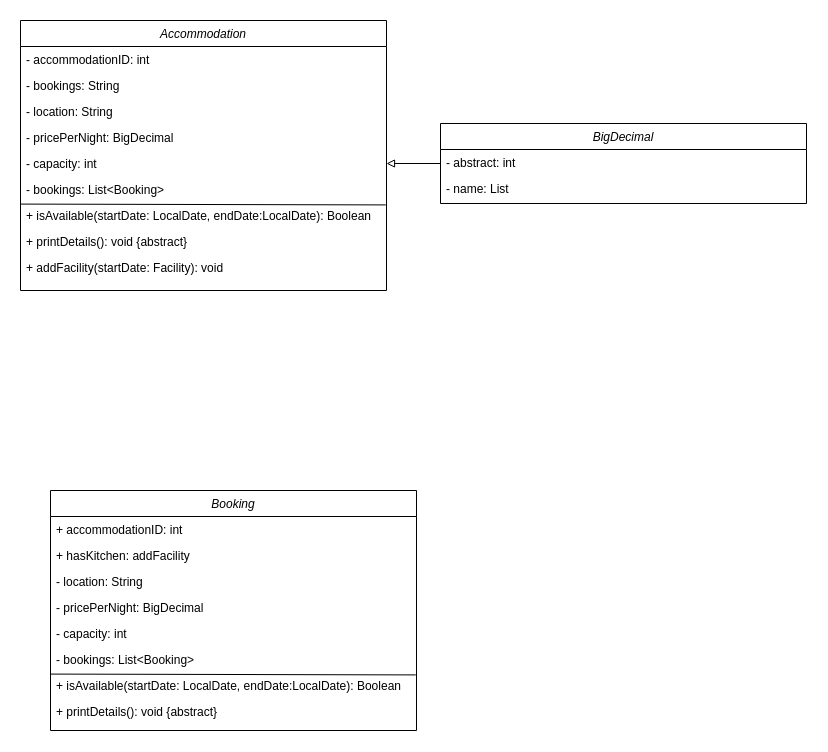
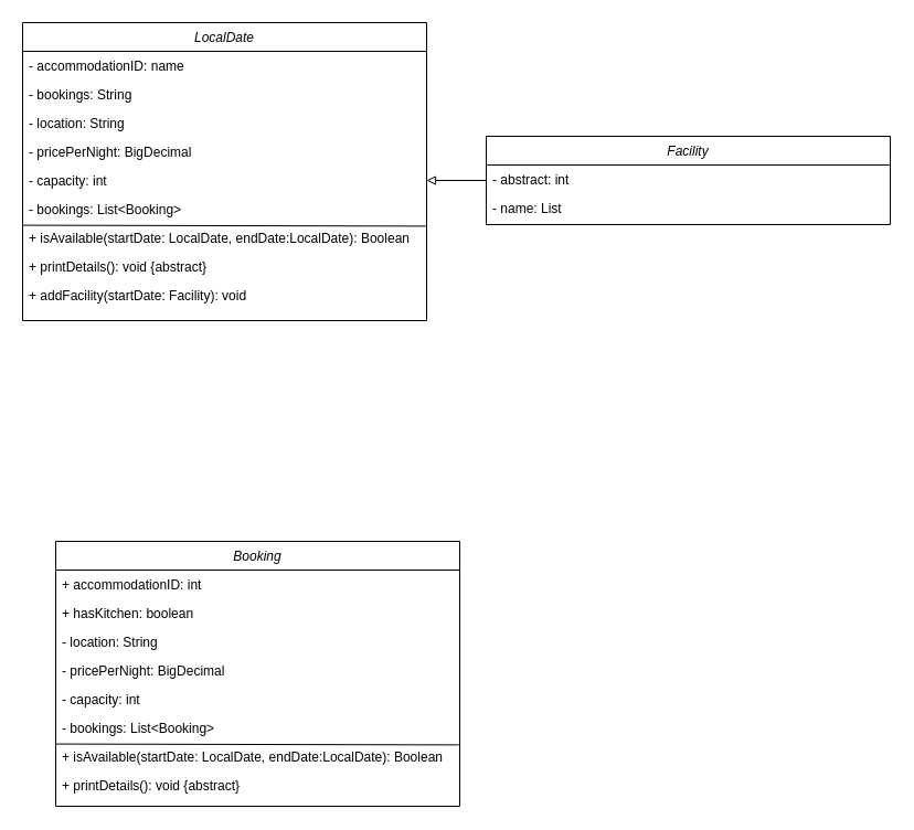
  <mxCell id="0" />
  <mxCell id="1" parent="0" />
- <mxCell id="2" value="Accommodation" style="swimlane;fontStyle=2;align=center;verticalAlign=top;childLayout=stackLayout;horizontal=1;startSize=26;horizontalStack=0;resizeParent=1;resizeLast=0;collapsible=1;marginBottom=0;rounded=0;shadow=0;strokeWidth=1;" parent="1" vertex="1"><mxGeometry x="20" y="20" width="366" height="270" as="geometry"><mxRectangle x="230" y="140" width="160" height="26" as="alternateBounds" /></mxGeometry></mxCell>
- <mxCell id="3" value="- accommodationID: int" style="text;align=left;verticalAlign=top;spacingLeft=4;spacingRight=4;overflow=hidden;rotatable=0;points=[[0,0.5],[1,0.5]];portConstraint=eastwest;" parent="2" vertex="1"><mxGeometry y="26" width="366" height="26" as="geometry" /></mxCell>
+ <mxCell id="2" value="LocalDate" style="swimlane;fontStyle=2;align=center;verticalAlign=top;childLayout=stackLayout;horizontal=1;startSize=26;horizontalStack=0;resizeParent=1;resizeLast=0;collapsible=1;marginBottom=0;rounded=0;shadow=0;strokeWidth=1;" parent="1" vertex="1"><mxGeometry x="20" y="20" width="366" height="270" as="geometry"><mxRectangle x="230" y="140" width="160" height="26" as="alternateBounds" /></mxGeometry></mxCell>
+ <mxCell id="3" value="- accommodationID: name" style="text;align=left;verticalAlign=top;spacingLeft=4;spacingRight=4;overflow=hidden;rotatable=0;points=[[0,0.5],[1,0.5]];portConstraint=eastwest;" parent="2" vertex="1"><mxGeometry y="26" width="366" height="26" as="geometry" /></mxCell>
  <mxCell id="4" value="- bookings: String" style="text;align=left;verticalAlign=top;spacingLeft=4;spacingRight=4;overflow=hidden;rotatable=0;points=[[0,0.5],[1,0.5]];portConstraint=eastwest;rounded=0;shadow=0;html=0;" parent="2" vertex="1"><mxGeometry y="52" width="366" height="26" as="geometry" /></mxCell>
  <mxCell id="5" value="- location: String&#10;" style="text;align=left;verticalAlign=top;spacingLeft=4;spacingRight=4;overflow=hidden;rotatable=0;points=[[0,0.5],[1,0.5]];portConstraint=eastwest;rounded=0;shadow=0;html=0;" parent="2" vertex="1"><mxGeometry y="78" width="366" height="26" as="geometry" /></mxCell>
  <mxCell id="6" value="- pricePerNight: BigDecimal&#10;" style="text;align=left;verticalAlign=top;spacingLeft=4;spacingRight=4;overflow=hidden;rotatable=0;points=[[0,0.5],[1,0.5]];portConstraint=eastwest;rounded=0;shadow=0;html=0;" vertex="1" parent="2"><mxGeometry y="104" width="366" height="26" as="geometry" /></mxCell>
  <mxCell id="7" value="- capacity: int&#10;" style="text;align=left;verticalAlign=top;spacingLeft=4;spacingRight=4;overflow=hidden;rotatable=0;points=[[0,0.5],[1,0.5]];portConstraint=eastwest;rounded=0;shadow=0;html=0;" vertex="1" parent="2"><mxGeometry y="130" width="366" height="26" as="geometry" /></mxCell>
  <mxCell id="8" value="- bookings: List&lt;Booking&gt;&#10;" style="text;align=left;verticalAlign=top;spacingLeft=4;spacingRight=4;overflow=hidden;rotatable=0;points=[[0,0.5],[1,0.5]];portConstraint=eastwest;rounded=0;shadow=0;html=0;" vertex="1" parent="2"><mxGeometry y="156" width="366" height="26" as="geometry" /></mxCell>
  <mxCell id="9" value="" style="endArrow=none;html=1;rounded=0;exitX=0;exitY=0.061;exitDx=0;exitDy=0;exitPerimeter=0;entryX=0.998;entryY=1.093;entryDx=0;entryDy=0;entryPerimeter=0;" edge="1" parent="2" source="10" target="8"><mxGeometry width="50" height="50" relative="1" as="geometry"><mxPoint x="290" y="130" as="sourcePoint" /><mxPoint x="340" y="80" as="targetPoint" /></mxGeometry></mxCell>
  <mxCell id="10" value="+ isAvailable(startDate: LocalDate, endDate:LocalDate): Boolean" style="text;align=left;verticalAlign=top;spacingLeft=4;spacingRight=4;overflow=hidden;rotatable=0;points=[[0,0.5],[1,0.5]];portConstraint=eastwest;rounded=0;shadow=0;html=0;" vertex="1" parent="2"><mxGeometry y="182" width="366" height="26" as="geometry" /></mxCell>
  <mxCell id="11" value="+ printDetails(): void {abstract}" style="text;align=left;verticalAlign=top;spacingLeft=4;spacingRight=4;overflow=hidden;rotatable=0;points=[[0,0.5],[1,0.5]];portConstraint=eastwest;rounded=0;shadow=0;html=0;" vertex="1" parent="2"><mxGeometry y="208" width="366" height="26" as="geometry" /></mxCell>
  <mxCell id="12" value="+ addFacility(startDate: Facility): void " style="text;align=left;verticalAlign=top;spacingLeft=4;spacingRight=4;overflow=hidden;rotatable=0;points=[[0,0.5],[1,0.5]];portConstraint=eastwest;rounded=0;shadow=0;html=0;" vertex="1" parent="2"><mxGeometry y="234" width="366" height="26" as="geometry" /></mxCell>
  <mxCell id="13" value="Booking" style="swimlane;fontStyle=2;align=center;verticalAlign=top;childLayout=stackLayout;horizontal=1;startSize=26;horizontalStack=0;resizeParent=1;resizeLast=0;collapsible=1;marginBottom=0;rounded=0;shadow=0;strokeWidth=1;" vertex="1" parent="1"><mxGeometry x="50" y="490" width="366" height="240" as="geometry"><mxRectangle x="230" y="140" width="160" height="26" as="alternateBounds" /></mxGeometry></mxCell>
  <mxCell id="14" value="+ accommodationID: int" style="text;align=left;verticalAlign=top;spacingLeft=4;spacingRight=4;overflow=hidden;rotatable=0;points=[[0,0.5],[1,0.5]];portConstraint=eastwest;" vertex="1" parent="13"><mxGeometry y="26" width="366" height="26" as="geometry" /></mxCell>
- <mxCell id="15" value="+ hasKitchen: addFacility" style="text;align=left;verticalAlign=top;spacingLeft=4;spacingRight=4;overflow=hidden;rotatable=0;points=[[0,0.5],[1,0.5]];portConstraint=eastwest;rounded=0;shadow=0;html=0;" vertex="1" parent="13"><mxGeometry y="52" width="366" height="26" as="geometry" /></mxCell>
+ <mxCell id="15" value="+ hasKitchen: boolean" style="text;align=left;verticalAlign=top;spacingLeft=4;spacingRight=4;overflow=hidden;rotatable=0;points=[[0,0.5],[1,0.5]];portConstraint=eastwest;rounded=0;shadow=0;html=0;" vertex="1" parent="13"><mxGeometry y="52" width="366" height="26" as="geometry" /></mxCell>
  <mxCell id="16" value="- location: String&#10;" style="text;align=left;verticalAlign=top;spacingLeft=4;spacingRight=4;overflow=hidden;rotatable=0;points=[[0,0.5],[1,0.5]];portConstraint=eastwest;rounded=0;shadow=0;html=0;" vertex="1" parent="13"><mxGeometry y="78" width="366" height="26" as="geometry" /></mxCell>
  <mxCell id="17" value="- pricePerNight: BigDecimal&#10;" style="text;align=left;verticalAlign=top;spacingLeft=4;spacingRight=4;overflow=hidden;rotatable=0;points=[[0,0.5],[1,0.5]];portConstraint=eastwest;rounded=0;shadow=0;html=0;" vertex="1" parent="13"><mxGeometry y="104" width="366" height="26" as="geometry" /></mxCell>
  <mxCell id="18" value="- capacity: int&#10;" style="text;align=left;verticalAlign=top;spacingLeft=4;spacingRight=4;overflow=hidden;rotatable=0;points=[[0,0.5],[1,0.5]];portConstraint=eastwest;rounded=0;shadow=0;html=0;" vertex="1" parent="13"><mxGeometry y="130" width="366" height="26" as="geometry" /></mxCell>
  <mxCell id="19" value="- bookings: List&lt;Booking&gt;&#10;" style="text;align=left;verticalAlign=top;spacingLeft=4;spacingRight=4;overflow=hidden;rotatable=0;points=[[0,0.5],[1,0.5]];portConstraint=eastwest;rounded=0;shadow=0;html=0;" vertex="1" parent="13"><mxGeometry y="156" width="366" height="26" as="geometry" /></mxCell>
  <mxCell id="20" value="" style="endArrow=none;html=1;rounded=0;exitX=0;exitY=0.061;exitDx=0;exitDy=0;exitPerimeter=0;entryX=0.998;entryY=1.093;entryDx=0;entryDy=0;entryPerimeter=0;" edge="1" parent="13" source="21" target="19"><mxGeometry width="50" height="50" relative="1" as="geometry"><mxPoint x="290" y="130" as="sourcePoint" /><mxPoint x="340" y="80" as="targetPoint" /></mxGeometry></mxCell>
  <mxCell id="21" value="+ isAvailable(startDate: LocalDate, endDate:LocalDate): Boolean" style="text;align=left;verticalAlign=top;spacingLeft=4;spacingRight=4;overflow=hidden;rotatable=0;points=[[0,0.5],[1,0.5]];portConstraint=eastwest;rounded=0;shadow=0;html=0;" vertex="1" parent="13"><mxGeometry y="182" width="366" height="26" as="geometry" /></mxCell>
  <mxCell id="22" value="+ printDetails(): void {abstract}" style="text;align=left;verticalAlign=top;spacingLeft=4;spacingRight=4;overflow=hidden;rotatable=0;points=[[0,0.5],[1,0.5]];portConstraint=eastwest;rounded=0;shadow=0;html=0;" vertex="1" parent="13"><mxGeometry y="208" width="366" height="26" as="geometry" /></mxCell>
  <mxCell id="23" style="edgeStyle=orthogonalEdgeStyle;rounded=0;orthogonalLoop=1;jettySize=auto;html=1;entryX=1;entryY=0.5;entryDx=0;entryDy=0;endArrow=block;endFill=0;" edge="1" parent="1" source="24" target="7"><mxGeometry relative="1" as="geometry" /></mxCell>
- <mxCell id="24" value="BigDecimal" style="swimlane;fontStyle=2;align=center;verticalAlign=top;childLayout=stackLayout;horizontal=1;startSize=26;horizontalStack=0;resizeParent=1;resizeLast=0;collapsible=1;marginBottom=0;rounded=0;shadow=0;strokeWidth=1;" vertex="1" parent="1"><mxGeometry x="440" y="123" width="366" height="80" as="geometry"><mxRectangle x="230" y="140" width="160" height="26" as="alternateBounds" /></mxGeometry></mxCell>
+ <mxCell id="24" value="Facility" style="swimlane;fontStyle=2;align=center;verticalAlign=top;childLayout=stackLayout;horizontal=1;startSize=26;horizontalStack=0;resizeParent=1;resizeLast=0;collapsible=1;marginBottom=0;rounded=0;shadow=0;strokeWidth=1;" vertex="1" parent="1"><mxGeometry x="440" y="123" width="366" height="80" as="geometry"><mxRectangle x="230" y="140" width="160" height="26" as="alternateBounds" /></mxGeometry></mxCell>
  <mxCell id="25" value="- abstract: int" style="text;align=left;verticalAlign=top;spacingLeft=4;spacingRight=4;overflow=hidden;rotatable=0;points=[[0,0.5],[1,0.5]];portConstraint=eastwest;" vertex="1" parent="24"><mxGeometry y="26" width="366" height="26" as="geometry" /></mxCell>
  <mxCell id="26" value="- name: List" style="text;align=left;verticalAlign=top;spacingLeft=4;spacingRight=4;overflow=hidden;rotatable=0;points=[[0,0.5],[1,0.5]];portConstraint=eastwest;rounded=0;shadow=0;html=0;" vertex="1" parent="24"><mxGeometry y="52" width="366" height="26" as="geometry" /></mxCell>
